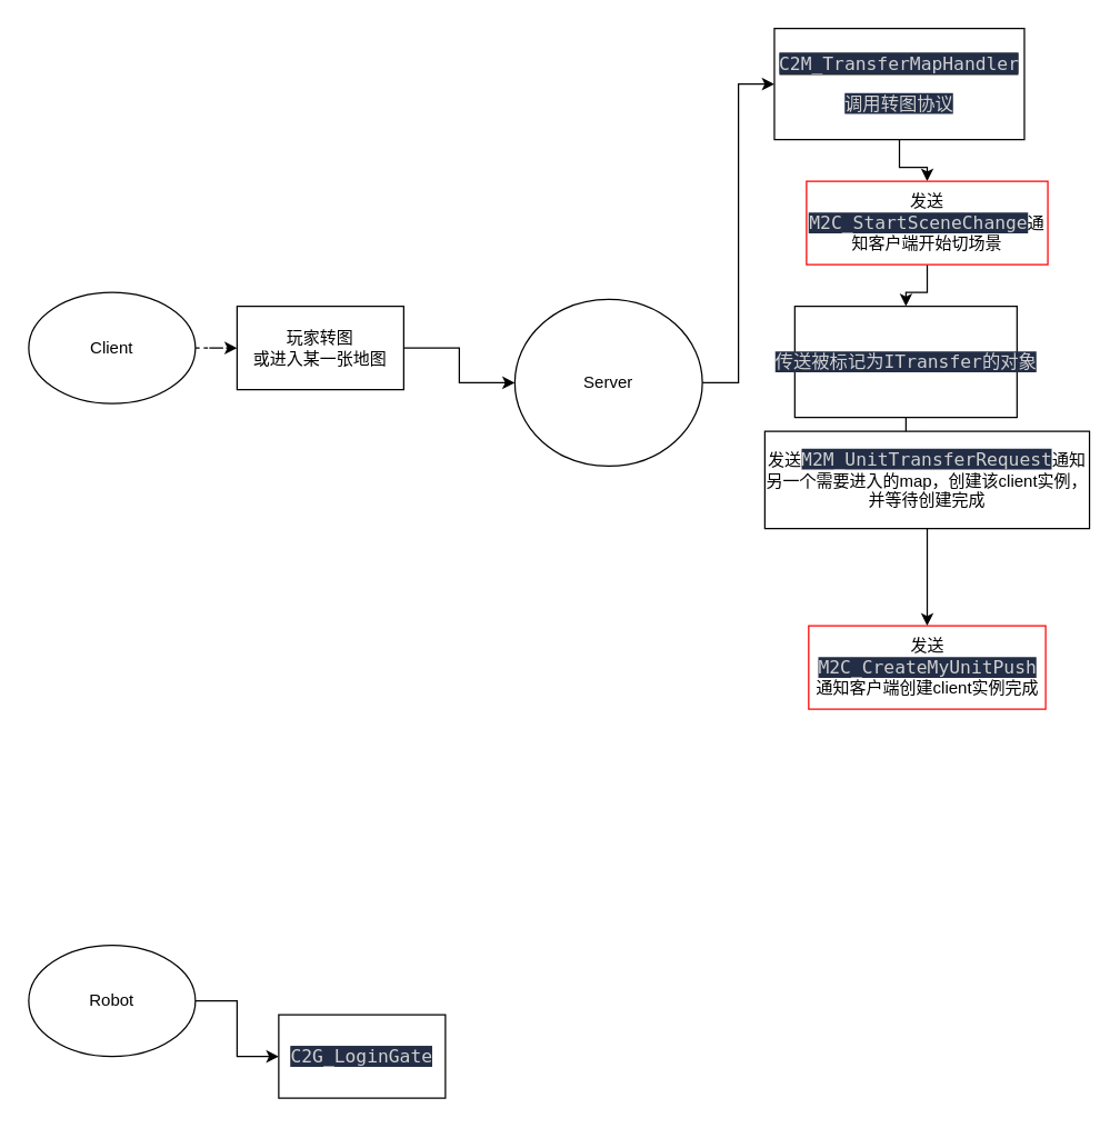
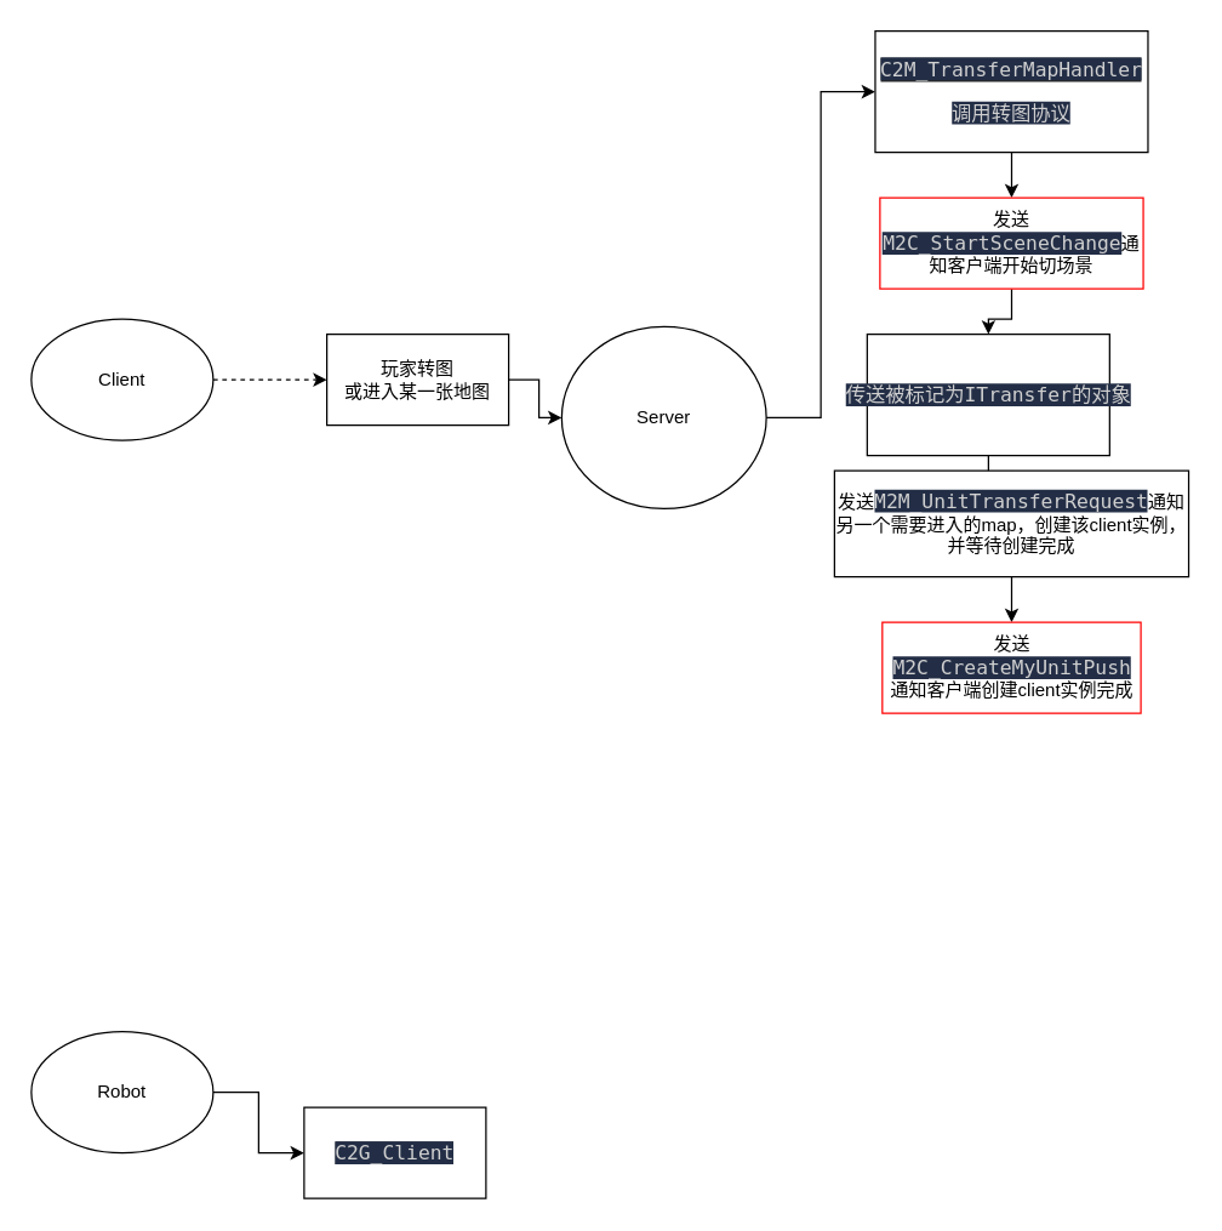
  <mxCell id="0" />
  <mxCell id="1" parent="0" />
  <mxCell id="2" value="" style="edgeStyle=orthogonalEdgeStyle;rounded=0;orthogonalLoop=1;jettySize=auto;html=1;dashed=1;" edge="1" parent="1" source="3" target="5"><mxGeometry relative="1" as="geometry" /></mxCell>
  <mxCell id="3" value="Client" style="ellipse;whiteSpace=wrap;html=1;" vertex="1" parent="1"><mxGeometry x="20" y="210" width="120" height="80" as="geometry" /></mxCell>
  <mxCell id="4" value="" style="edgeStyle=orthogonalEdgeStyle;rounded=0;orthogonalLoop=1;jettySize=auto;html=1;" edge="1" parent="1" source="5" target="16"><mxGeometry relative="1" as="geometry" /></mxCell>
- <mxCell id="5" value="玩家转图&lt;br&gt;或进入某一张地图" style="whiteSpace=wrap;html=1;" vertex="1" parent="1"><mxGeometry x="170" y="220" width="120" height="60" as="geometry" /></mxCell>
+ <mxCell id="5" value="玩家转图&lt;br&gt;或进入某一张地图" style="whiteSpace=wrap;html=1;" vertex="1" parent="1"><mxGeometry x="215" y="220" width="120" height="60" as="geometry" /></mxCell>
  <mxCell id="6" value="" style="edgeStyle=orthogonalEdgeStyle;rounded=0;orthogonalLoop=1;jettySize=auto;html=1;" edge="1" parent="1" source="7" target="9"><mxGeometry relative="1" as="geometry" /></mxCell>
- <mxCell id="7" value="&lt;br&gt;&lt;pre style=&quot;font-style: normal; font-variant-ligatures: normal; font-variant-caps: normal; font-weight: 400; letter-spacing: normal; orphans: 2; text-align: center; text-indent: 0px; text-transform: none; widows: 2; word-spacing: 0px; -webkit-text-stroke-width: 0px; text-decoration-thickness: initial; text-decoration-style: initial; text-decoration-color: initial; background-color: rgb(38, 38, 38); color: rgb(208, 208, 208); font-family: &amp;quot;JetBrains Mono&amp;quot;, monospace; font-size: 9.8pt;&quot;&gt;&lt;span style=&quot;background-color: rgb(35, 46, 70);&quot;&gt;C2M_TransferMapHandler&lt;/span&gt;&lt;/pre&gt;&lt;pre style=&quot;font-style: normal; font-variant-ligatures: normal; font-variant-caps: normal; font-weight: 400; letter-spacing: normal; orphans: 2; text-align: center; text-indent: 0px; text-transform: none; widows: 2; word-spacing: 0px; -webkit-text-stroke-width: 0px; text-decoration-thickness: initial; text-decoration-style: initial; text-decoration-color: initial; color: rgb(208, 208, 208); font-family: &amp;quot;JetBrains Mono&amp;quot;, monospace; font-size: 9.8pt;&quot;&gt;&lt;span style=&quot;background-color: rgb(35, 46, 70);&quot;&gt;调用转图协议&lt;/span&gt;&lt;/pre&gt;&lt;br&gt;" style="whiteSpace=wrap;html=1;" vertex="1" parent="1"><mxGeometry x="556.87" y="20" width="180" height="80" as="geometry" /></mxCell>
+ <mxCell id="7" value="&lt;br&gt;&lt;pre style=&quot;font-style: normal; font-variant-ligatures: normal; font-variant-caps: normal; font-weight: 400; letter-spacing: normal; orphans: 2; text-align: center; text-indent: 0px; text-transform: none; widows: 2; word-spacing: 0px; -webkit-text-stroke-width: 0px; text-decoration-thickness: initial; text-decoration-style: initial; text-decoration-color: initial; background-color: rgb(38, 38, 38); color: rgb(208, 208, 208); font-family: &amp;quot;JetBrains Mono&amp;quot;, monospace; font-size: 9.8pt;&quot;&gt;&lt;span style=&quot;background-color: rgb(35, 46, 70);&quot;&gt;C2M_TransferMapHandler&lt;/span&gt;&lt;/pre&gt;&lt;pre style=&quot;font-style: normal; font-variant-ligatures: normal; font-variant-caps: normal; font-weight: 400; letter-spacing: normal; orphans: 2; text-align: center; text-indent: 0px; text-transform: none; widows: 2; word-spacing: 0px; -webkit-text-stroke-width: 0px; text-decoration-thickness: initial; text-decoration-style: initial; text-decoration-color: initial; color: rgb(208, 208, 208); font-family: &amp;quot;JetBrains Mono&amp;quot;, monospace; font-size: 9.8pt;&quot;&gt;&lt;span style=&quot;background-color: rgb(35, 46, 70);&quot;&gt;调用转图协议&lt;/span&gt;&lt;/pre&gt;&lt;br&gt;" style="whiteSpace=wrap;html=1;" vertex="1" parent="1"><mxGeometry x="576.87" y="20" width="180" height="80" as="geometry" /></mxCell>
  <mxCell id="8" value="" style="edgeStyle=orthogonalEdgeStyle;rounded=0;orthogonalLoop=1;jettySize=auto;html=1;" edge="1" parent="1" source="9" target="11"><mxGeometry relative="1" as="geometry" /></mxCell>
  <mxCell id="9" value="发送&lt;span style=&quot;background-color: rgb(35, 46, 70); color: rgb(208, 208, 208); font-family: &amp;quot;JetBrains Mono&amp;quot;, monospace; font-size: 9.8pt;&quot;&gt;M2C_StartSceneChange&lt;/span&gt;&lt;span style=&quot;background-color: initial;&quot;&gt;通知客户端开始切场景&lt;br&gt;&lt;/span&gt;" style="whiteSpace=wrap;html=1;strokeColor=#FF0000;" vertex="1" parent="1"><mxGeometry x="580" y="130" width="173.75" height="60" as="geometry" /></mxCell>
  <mxCell id="10" value="" style="edgeStyle=orthogonalEdgeStyle;rounded=0;orthogonalLoop=1;jettySize=auto;html=1;" edge="1" parent="1" source="11" target="13"><mxGeometry relative="1" as="geometry" /></mxCell>
  <mxCell id="11" value="&lt;pre style=&quot;color: rgb(208, 208, 208); font-family: &amp;quot;JetBrains Mono&amp;quot;, monospace; font-size: 9.8pt;&quot;&gt;&lt;span style=&quot;background-color: rgb(35, 46, 70);&quot;&gt;传送被标记为ITransfer的对象&lt;/span&gt;&lt;/pre&gt;" style="whiteSpace=wrap;html=1;" vertex="1" parent="1"><mxGeometry x="571.57" y="220" width="160" height="80" as="geometry" /></mxCell>
  <mxCell id="12" value="" style="edgeStyle=orthogonalEdgeStyle;rounded=0;orthogonalLoop=1;jettySize=auto;html=1;" edge="1" parent="1" source="13" target="14"><mxGeometry relative="1" as="geometry" /></mxCell>
  <mxCell id="13" value="发送&lt;span style=&quot;background-color: rgb(35, 46, 70); color: rgb(208, 208, 208); font-family: &amp;quot;JetBrains Mono&amp;quot;, monospace; font-size: 9.8pt;&quot;&gt;M2M_UnitTransferRequest&lt;/span&gt;&lt;span style=&quot;background-color: initial;&quot;&gt;通知另一个需要进入的map，创建该client实例，并等待创建完成&lt;/span&gt;" style="whiteSpace=wrap;html=1;" vertex="1" parent="1"><mxGeometry x="550" y="310" width="233.74" height="70" as="geometry" /></mxCell>
- <mxCell id="14" value="发送&lt;span style=&quot;background-color: rgb(35, 46, 70); color: rgb(208, 208, 208); font-family: &amp;quot;JetBrains Mono&amp;quot;, monospace; font-size: 9.8pt;&quot;&gt;M2C_CreateMyUnitPush&lt;/span&gt;&lt;span style=&quot;background-color: initial;&quot;&gt;通知客户端创建client实例完成&lt;/span&gt;&lt;br&gt;" style="whiteSpace=wrap;html=1;strokeColor=#FF0000;" vertex="1" parent="1"><mxGeometry x="581.56" y="450" width="170.62" height="60" as="geometry" /></mxCell>
+ <mxCell id="14" value="发送&lt;span style=&quot;background-color: rgb(35, 46, 70); color: rgb(208, 208, 208); font-family: &amp;quot;JetBrains Mono&amp;quot;, monospace; font-size: 9.8pt;&quot;&gt;M2C_CreateMyUnitPush&lt;/span&gt;&lt;span style=&quot;background-color: initial;&quot;&gt;通知客户端创建client实例完成&lt;/span&gt;&lt;br&gt;" style="whiteSpace=wrap;html=1;strokeColor=#FF0000;" vertex="1" parent="1"><mxGeometry x="581.56" y="410" width="170.62" height="60" as="geometry" /></mxCell>
  <mxCell id="15" style="edgeStyle=orthogonalEdgeStyle;rounded=0;orthogonalLoop=1;jettySize=auto;html=1;entryX=0;entryY=0.5;entryDx=0;entryDy=0;" edge="1" parent="1" source="16" target="7"><mxGeometry relative="1" as="geometry" /></mxCell>
  <mxCell id="16" value="Server" style="ellipse;whiteSpace=wrap;html=1;" vertex="1" parent="1"><mxGeometry x="370" y="215" width="135" height="120" as="geometry" /></mxCell>
  <mxCell id="17" style="edgeStyle=orthogonalEdgeStyle;rounded=0;orthogonalLoop=1;jettySize=auto;html=1;entryX=0;entryY=0.5;entryDx=0;entryDy=0;" edge="1" parent="1" source="18" target="19"><mxGeometry relative="1" as="geometry" /></mxCell>
  <mxCell id="18" value="Robot" style="ellipse;whiteSpace=wrap;html=1;" vertex="1" parent="1"><mxGeometry x="20" y="680" width="120" height="80" as="geometry" /></mxCell>
- <mxCell id="19" value="&lt;pre style=&quot;background-color:#262626;color:#d0d0d0;font-family:'JetBrains Mono',monospace;font-size:9.8pt;&quot;&gt;&lt;pre style=&quot;font-family: &amp;quot;JetBrains Mono&amp;quot;, monospace; font-size: 9.8pt;&quot;&gt;&lt;span style=&quot;background-color:#232e46;&quot;&gt;C2G_LoginGate&lt;/span&gt;&lt;/pre&gt;&lt;/pre&gt;" style="whiteSpace=wrap;html=1;" vertex="1" parent="1"><mxGeometry x="200" y="730" width="120" height="60" as="geometry" /></mxCell>
+ <mxCell id="19" value="&lt;pre style=&quot;background-color:#262626;color:#d0d0d0;font-family:'JetBrains Mono',monospace;font-size:9.8pt;&quot;&gt;&lt;pre style=&quot;font-family: &amp;quot;JetBrains Mono&amp;quot;, monospace; font-size: 9.8pt;&quot;&gt;&lt;span style=&quot;background-color:#232e46;&quot;&gt;C2G_Client&lt;/span&gt;&lt;/pre&gt;&lt;/pre&gt;" style="whiteSpace=wrap;html=1;" vertex="1" parent="1"><mxGeometry x="200" y="730" width="120" height="60" as="geometry" /></mxCell>
